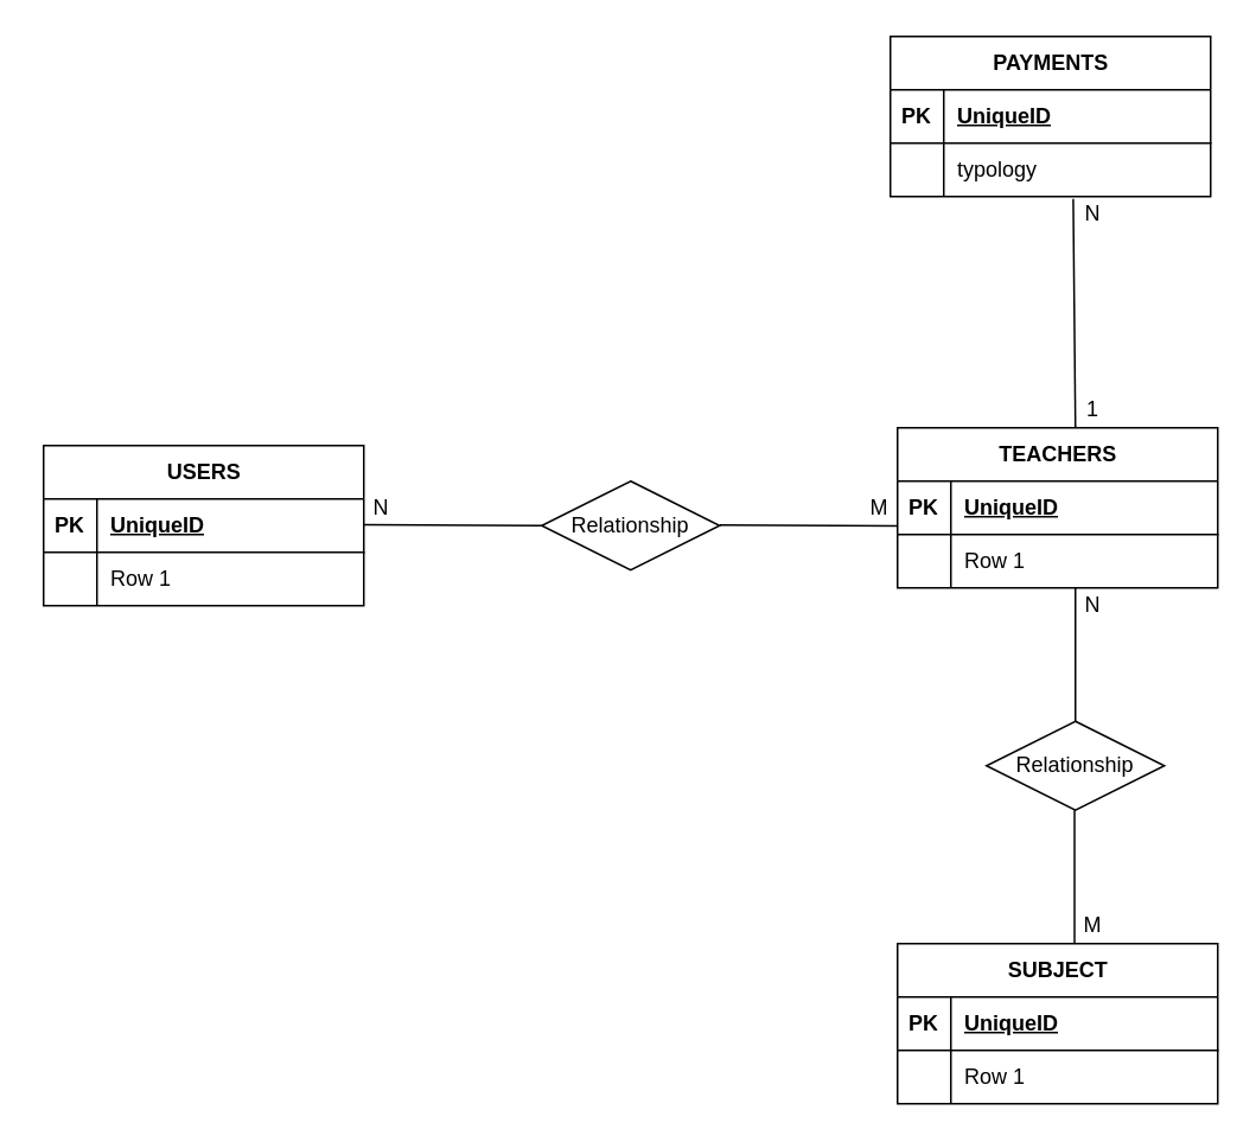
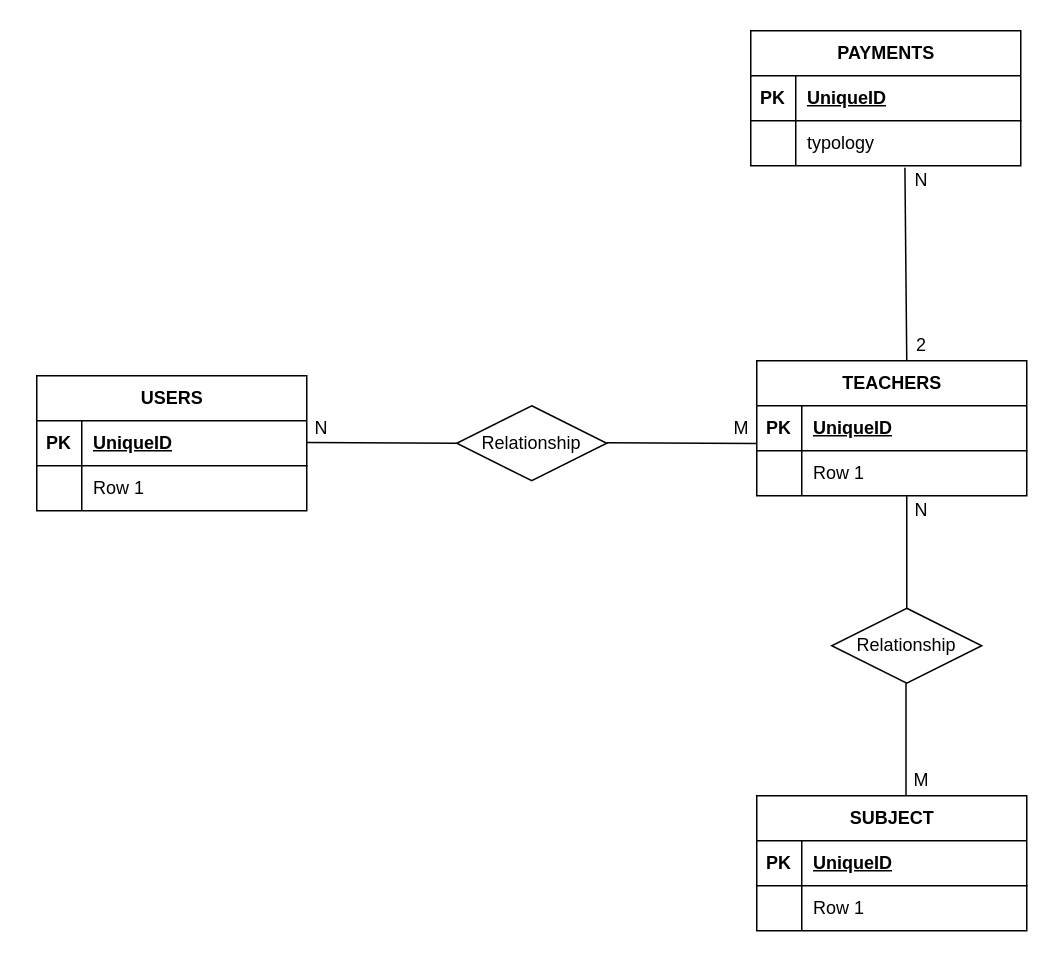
  <mxCell id="0" />
  <mxCell id="1" parent="0" />
  <mxCell id="2" value="USERS" style="shape=table;startSize=30;container=1;collapsible=1;childLayout=tableLayout;fixedRows=1;rowLines=0;fontStyle=1;align=center;resizeLast=1;html=1;" vertex="1" parent="1"><mxGeometry x="24" y="250" width="180" height="90" as="geometry" /></mxCell>
  <mxCell id="3" value="" style="shape=tableRow;horizontal=0;startSize=0;swimlaneHead=0;swimlaneBody=0;fillColor=none;collapsible=0;dropTarget=0;points=[[0,0.5],[1,0.5]];portConstraint=eastwest;top=0;left=0;right=0;bottom=1;" vertex="1" parent="2"><mxGeometry y="30" width="180" height="30" as="geometry" /></mxCell>
  <mxCell id="4" value="PK" style="shape=partialRectangle;connectable=0;fillColor=none;top=0;left=0;bottom=0;right=0;fontStyle=1;overflow=hidden;whiteSpace=wrap;html=1;" vertex="1" parent="3"><mxGeometry width="30" height="30" as="geometry"><mxRectangle width="30" height="30" as="alternateBounds" /></mxGeometry></mxCell>
  <mxCell id="5" value="UniqueID" style="shape=partialRectangle;connectable=0;fillColor=none;top=0;left=0;bottom=0;right=0;align=left;spacingLeft=6;fontStyle=5;overflow=hidden;whiteSpace=wrap;html=1;" vertex="1" parent="3"><mxGeometry x="30" width="150" height="30" as="geometry"><mxRectangle width="150" height="30" as="alternateBounds" /></mxGeometry></mxCell>
  <mxCell id="6" value="" style="shape=tableRow;horizontal=0;startSize=0;swimlaneHead=0;swimlaneBody=0;fillColor=none;collapsible=0;dropTarget=0;points=[[0,0.5],[1,0.5]];portConstraint=eastwest;top=0;left=0;right=0;bottom=0;" vertex="1" parent="2"><mxGeometry y="60" width="180" height="30" as="geometry" /></mxCell>
  <mxCell id="7" value="" style="shape=partialRectangle;connectable=0;fillColor=none;top=0;left=0;bottom=0;right=0;editable=1;overflow=hidden;whiteSpace=wrap;html=1;" vertex="1" parent="6"><mxGeometry width="30" height="30" as="geometry"><mxRectangle width="30" height="30" as="alternateBounds" /></mxGeometry></mxCell>
  <mxCell id="8" value="Row 1" style="shape=partialRectangle;connectable=0;fillColor=none;top=0;left=0;bottom=0;right=0;align=left;spacingLeft=6;overflow=hidden;whiteSpace=wrap;html=1;" vertex="1" parent="6"><mxGeometry x="30" width="150" height="30" as="geometry"><mxRectangle width="150" height="30" as="alternateBounds" /></mxGeometry></mxCell>
  <mxCell id="9" value="TEACHERS" style="shape=table;startSize=30;container=1;collapsible=1;childLayout=tableLayout;fixedRows=1;rowLines=0;fontStyle=1;align=center;resizeLast=1;html=1;" vertex="1" parent="1"><mxGeometry x="504" y="240" width="180" height="90" as="geometry" /></mxCell>
  <mxCell id="10" value="" style="shape=tableRow;horizontal=0;startSize=0;swimlaneHead=0;swimlaneBody=0;fillColor=none;collapsible=0;dropTarget=0;points=[[0,0.5],[1,0.5]];portConstraint=eastwest;top=0;left=0;right=0;bottom=1;" vertex="1" parent="9"><mxGeometry y="30" width="180" height="30" as="geometry" /></mxCell>
  <mxCell id="11" value="PK" style="shape=partialRectangle;connectable=0;fillColor=none;top=0;left=0;bottom=0;right=0;fontStyle=1;overflow=hidden;whiteSpace=wrap;html=1;" vertex="1" parent="10"><mxGeometry width="30" height="30" as="geometry"><mxRectangle width="30" height="30" as="alternateBounds" /></mxGeometry></mxCell>
  <mxCell id="12" value="UniqueID" style="shape=partialRectangle;connectable=0;fillColor=none;top=0;left=0;bottom=0;right=0;align=left;spacingLeft=6;fontStyle=5;overflow=hidden;whiteSpace=wrap;html=1;" vertex="1" parent="10"><mxGeometry x="30" width="150" height="30" as="geometry"><mxRectangle width="150" height="30" as="alternateBounds" /></mxGeometry></mxCell>
  <mxCell id="13" value="" style="shape=tableRow;horizontal=0;startSize=0;swimlaneHead=0;swimlaneBody=0;fillColor=none;collapsible=0;dropTarget=0;points=[[0,0.5],[1,0.5]];portConstraint=eastwest;top=0;left=0;right=0;bottom=0;" vertex="1" parent="9"><mxGeometry y="60" width="180" height="30" as="geometry" /></mxCell>
  <mxCell id="14" value="" style="shape=partialRectangle;connectable=0;fillColor=none;top=0;left=0;bottom=0;right=0;editable=1;overflow=hidden;whiteSpace=wrap;html=1;" vertex="1" parent="13"><mxGeometry width="30" height="30" as="geometry"><mxRectangle width="30" height="30" as="alternateBounds" /></mxGeometry></mxCell>
  <mxCell id="15" value="Row 1" style="shape=partialRectangle;connectable=0;fillColor=none;top=0;left=0;bottom=0;right=0;align=left;spacingLeft=6;overflow=hidden;whiteSpace=wrap;html=1;" vertex="1" parent="13"><mxGeometry x="30" width="150" height="30" as="geometry"><mxRectangle width="150" height="30" as="alternateBounds" /></mxGeometry></mxCell>
  <mxCell id="16" value="Relationship" style="shape=rhombus;perimeter=rhombusPerimeter;whiteSpace=wrap;html=1;align=center;" vertex="1" parent="1"><mxGeometry x="304" y="270" width="100" height="50" as="geometry" /></mxCell>
  <mxCell id="17" value="" style="endArrow=none;html=1;rounded=0;entryX=0;entryY=0.5;entryDx=0;entryDy=0;" edge="1" parent="1" target="16"><mxGeometry relative="1" as="geometry"><mxPoint x="204" y="294.5" as="sourcePoint" /><mxPoint x="364" y="294.5" as="targetPoint" /></mxGeometry></mxCell>
  <mxCell id="18" value="" style="endArrow=none;html=1;rounded=0;entryX=0;entryY=0.5;entryDx=0;entryDy=0;" edge="1" parent="1"><mxGeometry relative="1" as="geometry"><mxPoint x="404" y="294.66" as="sourcePoint" /><mxPoint x="504" y="295.16" as="targetPoint" /></mxGeometry></mxCell>
  <mxCell id="19" value="N" style="text;html=1;align=center;verticalAlign=middle;whiteSpace=wrap;rounded=0;" vertex="1" parent="1"><mxGeometry x="204" y="275" width="20" height="20" as="geometry" /></mxCell>
  <mxCell id="20" value="M" style="text;html=1;align=center;verticalAlign=middle;whiteSpace=wrap;rounded=0;" vertex="1" parent="1"><mxGeometry x="484" y="275" width="20" height="20" as="geometry" /></mxCell>
  <mxCell id="21" value="SUBJECT" style="shape=table;startSize=30;container=1;collapsible=1;childLayout=tableLayout;fixedRows=1;rowLines=0;fontStyle=1;align=center;resizeLast=1;html=1;" vertex="1" parent="1"><mxGeometry x="504" y="530" width="180" height="90" as="geometry" /></mxCell>
  <mxCell id="22" value="" style="shape=tableRow;horizontal=0;startSize=0;swimlaneHead=0;swimlaneBody=0;fillColor=none;collapsible=0;dropTarget=0;points=[[0,0.5],[1,0.5]];portConstraint=eastwest;top=0;left=0;right=0;bottom=1;" vertex="1" parent="21"><mxGeometry y="30" width="180" height="30" as="geometry" /></mxCell>
  <mxCell id="23" value="PK" style="shape=partialRectangle;connectable=0;fillColor=none;top=0;left=0;bottom=0;right=0;fontStyle=1;overflow=hidden;whiteSpace=wrap;html=1;" vertex="1" parent="22"><mxGeometry width="30" height="30" as="geometry"><mxRectangle width="30" height="30" as="alternateBounds" /></mxGeometry></mxCell>
  <mxCell id="24" value="UniqueID" style="shape=partialRectangle;connectable=0;fillColor=none;top=0;left=0;bottom=0;right=0;align=left;spacingLeft=6;fontStyle=5;overflow=hidden;whiteSpace=wrap;html=1;" vertex="1" parent="22"><mxGeometry x="30" width="150" height="30" as="geometry"><mxRectangle width="150" height="30" as="alternateBounds" /></mxGeometry></mxCell>
  <mxCell id="25" value="" style="shape=tableRow;horizontal=0;startSize=0;swimlaneHead=0;swimlaneBody=0;fillColor=none;collapsible=0;dropTarget=0;points=[[0,0.5],[1,0.5]];portConstraint=eastwest;top=0;left=0;right=0;bottom=0;" vertex="1" parent="21"><mxGeometry y="60" width="180" height="30" as="geometry" /></mxCell>
  <mxCell id="26" value="" style="shape=partialRectangle;connectable=0;fillColor=none;top=0;left=0;bottom=0;right=0;editable=1;overflow=hidden;whiteSpace=wrap;html=1;" vertex="1" parent="25"><mxGeometry width="30" height="30" as="geometry"><mxRectangle width="30" height="30" as="alternateBounds" /></mxGeometry></mxCell>
  <mxCell id="27" value="Row 1" style="shape=partialRectangle;connectable=0;fillColor=none;top=0;left=0;bottom=0;right=0;align=left;spacingLeft=6;overflow=hidden;whiteSpace=wrap;html=1;" vertex="1" parent="25"><mxGeometry x="30" width="150" height="30" as="geometry"><mxRectangle width="150" height="30" as="alternateBounds" /></mxGeometry></mxCell>
  <mxCell id="28" value="Relationship" style="shape=rhombus;perimeter=rhombusPerimeter;whiteSpace=wrap;html=1;align=center;" vertex="1" parent="1"><mxGeometry x="554" y="405" width="100" height="50" as="geometry" /></mxCell>
  <mxCell id="29" value="" style="endArrow=none;html=1;rounded=0;entryX=0;entryY=0.5;entryDx=0;entryDy=0;exitX=0.5;exitY=0;exitDx=0;exitDy=0;" edge="1" parent="1" source="28"><mxGeometry relative="1" as="geometry"><mxPoint x="514" y="379.5" as="sourcePoint" /><mxPoint x="604" y="330" as="targetPoint" /></mxGeometry></mxCell>
  <mxCell id="30" value="N" style="text;html=1;align=center;verticalAlign=middle;whiteSpace=wrap;rounded=0;" vertex="1" parent="1"><mxGeometry x="604" y="330" width="20" height="20" as="geometry" /></mxCell>
  <mxCell id="31" value="" style="endArrow=none;html=1;rounded=0;entryX=0;entryY=0.5;entryDx=0;entryDy=0;exitX=0.5;exitY=0;exitDx=0;exitDy=0;" edge="1" parent="1"><mxGeometry relative="1" as="geometry"><mxPoint x="603.5" y="530" as="sourcePoint" /><mxPoint x="603.5" y="455" as="targetPoint" /></mxGeometry></mxCell>
  <mxCell id="32" value="M" style="text;html=1;align=center;verticalAlign=middle;whiteSpace=wrap;rounded=0;" vertex="1" parent="1"><mxGeometry x="604" y="510" width="20" height="20" as="geometry" /></mxCell>
  <mxCell id="33" value="" style="shape=tableRow;horizontal=0;startSize=0;swimlaneHead=0;swimlaneBody=0;fillColor=none;collapsible=0;dropTarget=0;points=[[0,0.5],[1,0.5]];portConstraint=eastwest;top=0;left=0;right=0;bottom=0;" vertex="1" parent="1"><mxGeometry x="20" y="340" width="180" height="30" as="geometry" /></mxCell>
  <mxCell id="34" value="" style="shape=partialRectangle;connectable=0;fillColor=none;top=0;left=0;bottom=0;right=0;editable=1;overflow=hidden;whiteSpace=wrap;html=1;" vertex="1" parent="33"><mxGeometry width="30" height="30" as="geometry"><mxRectangle width="30" height="30" as="alternateBounds" /></mxGeometry></mxCell>
  <mxCell id="35" value="PAYMENTS" style="shape=table;startSize=30;container=1;collapsible=1;childLayout=tableLayout;fixedRows=1;rowLines=0;fontStyle=1;align=center;resizeLast=1;html=1;" vertex="1" parent="1"><mxGeometry x="500" y="20" width="180" height="90" as="geometry" /></mxCell>
  <mxCell id="36" value="" style="shape=tableRow;horizontal=0;startSize=0;swimlaneHead=0;swimlaneBody=0;fillColor=none;collapsible=0;dropTarget=0;points=[[0,0.5],[1,0.5]];portConstraint=eastwest;top=0;left=0;right=0;bottom=1;" vertex="1" parent="35"><mxGeometry y="30" width="180" height="30" as="geometry" /></mxCell>
  <mxCell id="37" value="PK" style="shape=partialRectangle;connectable=0;fillColor=none;top=0;left=0;bottom=0;right=0;fontStyle=1;overflow=hidden;whiteSpace=wrap;html=1;" vertex="1" parent="36"><mxGeometry width="30" height="30" as="geometry"><mxRectangle width="30" height="30" as="alternateBounds" /></mxGeometry></mxCell>
  <mxCell id="38" value="UniqueID" style="shape=partialRectangle;connectable=0;fillColor=none;top=0;left=0;bottom=0;right=0;align=left;spacingLeft=6;fontStyle=5;overflow=hidden;whiteSpace=wrap;html=1;" vertex="1" parent="36"><mxGeometry x="30" width="150" height="30" as="geometry"><mxRectangle width="150" height="30" as="alternateBounds" /></mxGeometry></mxCell>
  <mxCell id="39" value="" style="shape=tableRow;horizontal=0;startSize=0;swimlaneHead=0;swimlaneBody=0;fillColor=none;collapsible=0;dropTarget=0;points=[[0,0.5],[1,0.5]];portConstraint=eastwest;top=0;left=0;right=0;bottom=0;" vertex="1" parent="35"><mxGeometry y="60" width="180" height="30" as="geometry" /></mxCell>
  <mxCell id="40" value="" style="shape=partialRectangle;connectable=0;fillColor=none;top=0;left=0;bottom=0;right=0;editable=1;overflow=hidden;whiteSpace=wrap;html=1;" vertex="1" parent="39"><mxGeometry width="30" height="30" as="geometry"><mxRectangle width="30" height="30" as="alternateBounds" /></mxGeometry></mxCell>
  <mxCell id="41" value="typology" style="shape=partialRectangle;connectable=0;fillColor=none;top=0;left=0;bottom=0;right=0;align=left;spacingLeft=6;overflow=hidden;whiteSpace=wrap;html=1;" vertex="1" parent="39"><mxGeometry x="30" width="150" height="30" as="geometry"><mxRectangle width="150" height="30" as="alternateBounds" /></mxGeometry></mxCell>
  <mxCell id="42" value="" style="endArrow=none;html=1;rounded=0;entryX=0.571;entryY=1.044;entryDx=0;entryDy=0;exitX=0.5;exitY=0;exitDx=0;exitDy=0;entryPerimeter=0;" edge="1" parent="1" target="39"><mxGeometry relative="1" as="geometry"><mxPoint x="604" y="240" as="sourcePoint" /><mxPoint x="613" y="130" as="targetPoint" /></mxGeometry></mxCell>
- <mxCell id="43" value="1" style="text;html=1;align=center;verticalAlign=middle;whiteSpace=wrap;rounded=0;" vertex="1" parent="1"><mxGeometry x="604" y="220" width="20" height="20" as="geometry" /></mxCell>
+ <mxCell id="43" value="2" style="text;html=1;align=center;verticalAlign=middle;whiteSpace=wrap;rounded=0;" vertex="1" parent="1"><mxGeometry x="604" y="220" width="20" height="20" as="geometry" /></mxCell>
  <mxCell id="44" value="N" style="text;html=1;align=center;verticalAlign=middle;whiteSpace=wrap;rounded=0;" vertex="1" parent="1"><mxGeometry x="604" y="110" width="20" height="20" as="geometry" /></mxCell>
